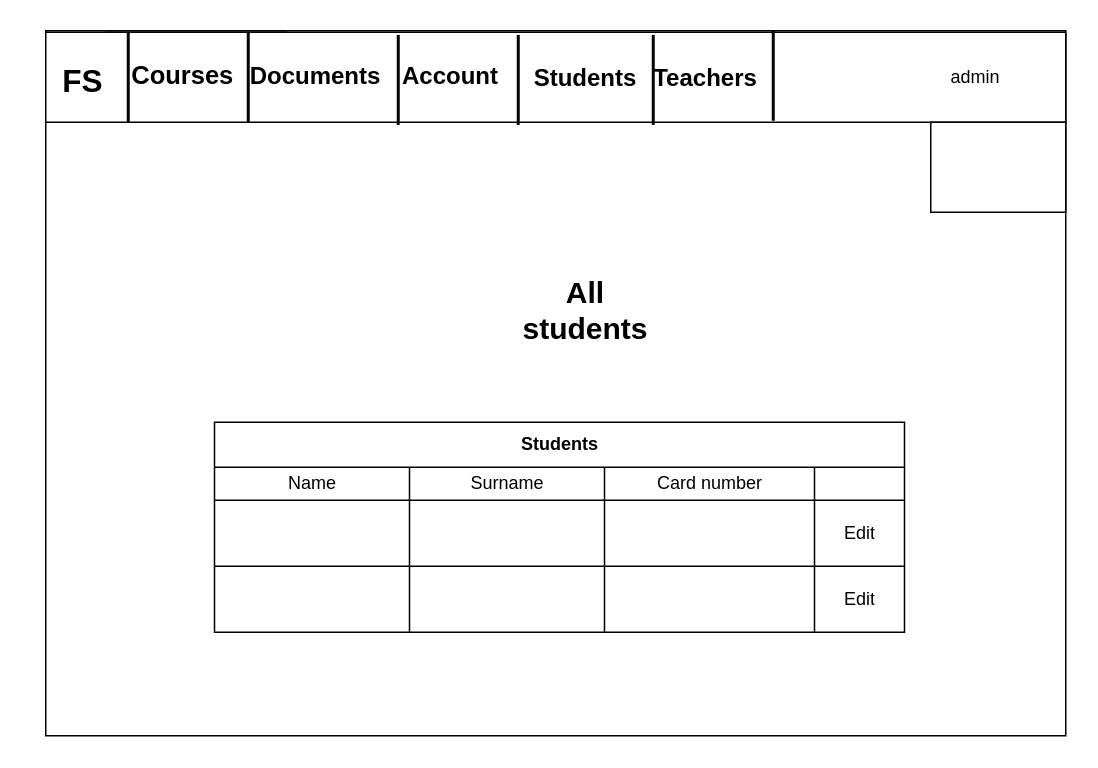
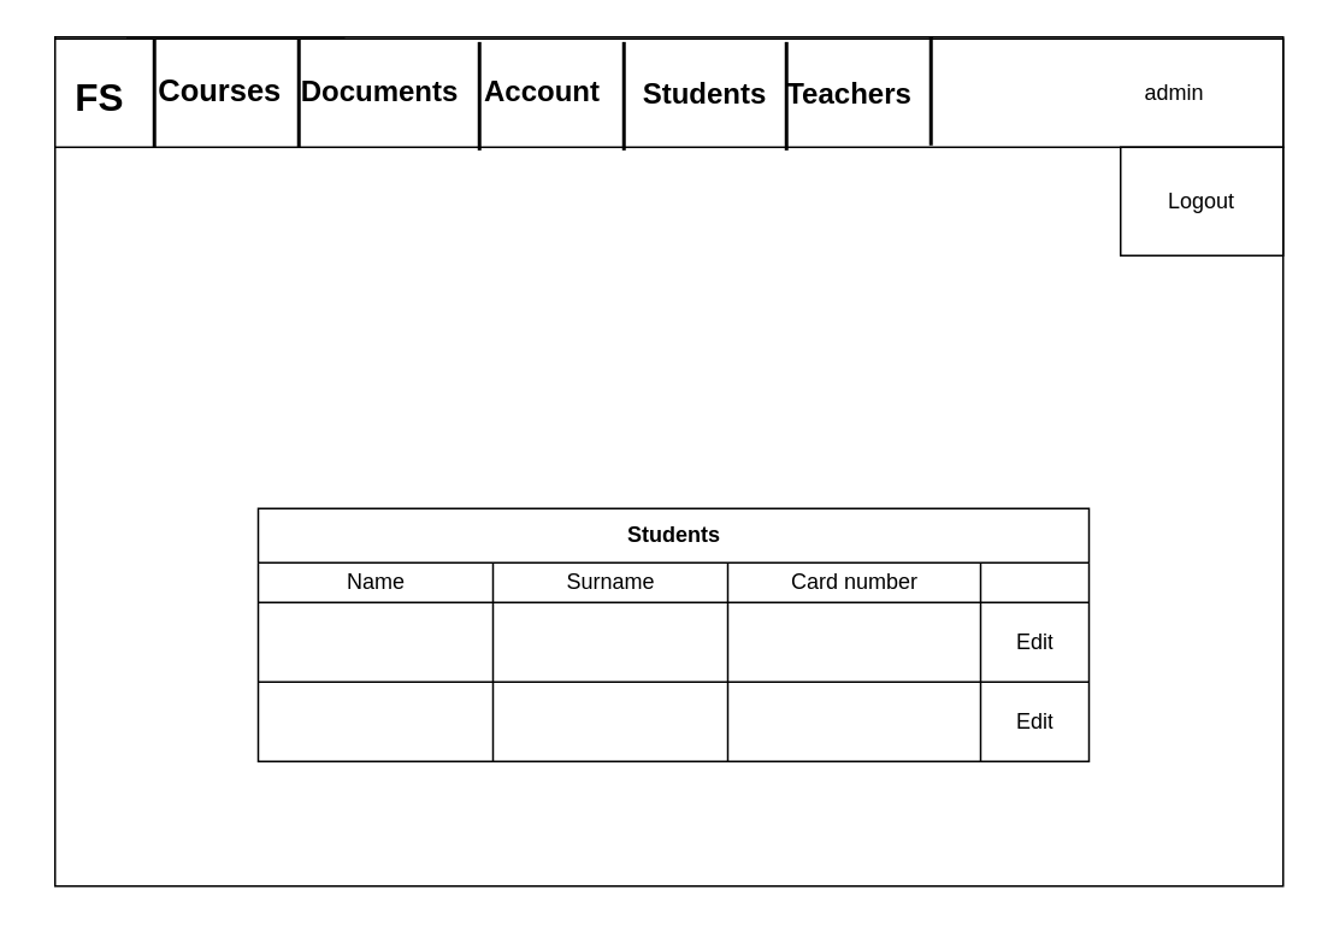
  <mxCell id="0" />
  <mxCell id="1" parent="0" />
  <mxCell id="2" value="" style="rounded=0;whiteSpace=wrap;html=1;" parent="1" vertex="1"><mxGeometry y="20" width="680" height="470" as="geometry" x="30" /></mxCell>
  <mxCell id="3" value="" style="rounded=0;whiteSpace=wrap;html=1;" parent="1" vertex="1"><mxGeometry x="70" width="120" height="60" as="geometry" y="21" /></mxCell>
  <mxCell id="4" value="" style="rounded=0;whiteSpace=wrap;html=1;" parent="1" vertex="1"><mxGeometry width="680" height="60" as="geometry" x="30" y="21" /></mxCell>
  <mxCell id="5" value="admin" style="text;html=1;strokeColor=none;fillColor=none;align=center;verticalAlign=middle;whiteSpace=wrap;rounded=0;" parent="1" vertex="1"><mxGeometry x="630" y="41" width="40" height="20" as="geometry" /></mxCell>
  <mxCell id="6" value="&lt;b&gt;&lt;font style=&quot;font-size: 17px&quot;&gt;Courses&lt;/font&gt;&lt;/b&gt;" style="text;html=1;strokeColor=none;fillColor=none;align=center;verticalAlign=middle;whiteSpace=wrap;rounded=0;" parent="1" vertex="1"><mxGeometry x="100" y="40" width="42.5" height="21" as="geometry" /></mxCell>
  <mxCell id="7" value="&lt;b&gt;&lt;font style=&quot;font-size: 16px&quot;&gt;Documents&lt;/font&gt;&lt;/b&gt;" style="text;html=1;strokeColor=none;fillColor=none;align=center;verticalAlign=middle;whiteSpace=wrap;rounded=0;" parent="1" vertex="1"><mxGeometry x="190" y="40" width="40" height="20" as="geometry" /></mxCell>
  <mxCell id="8" value="&lt;b style=&quot;font-size: 16px&quot;&gt;Account&lt;/b&gt;" style="text;html=1;strokeColor=none;fillColor=none;align=center;verticalAlign=middle;whiteSpace=wrap;rounded=0;" parent="1" vertex="1"><mxGeometry x="280" y="40" width="40" height="20" as="geometry" /></mxCell>
  <mxCell id="9" value="" style="verticalLabelPosition=bottom;verticalAlign=top;html=1;shape=mxgraph.basic.rect;fillColor2=none;strokeWidth=1;size=20;indent=5;" parent="1" vertex="1"><mxGeometry x="620" y="81" width="90" height="60" as="geometry" /></mxCell>
  <mxCell id="10" value="&lt;b&gt;&lt;font style=&quot;font-size: 21px&quot;&gt;FS&lt;/font&gt;&lt;/b&gt;" style="text;html=1;strokeColor=none;fillColor=none;align=center;verticalAlign=middle;whiteSpace=wrap;rounded=0;" parent="1" vertex="1"><mxGeometry x="20" y="43" width="70" height="19.5" as="geometry" /></mxCell>
  <mxCell id="11" style="edgeStyle=orthogonalEdgeStyle;rounded=0;orthogonalLoop=1;jettySize=auto;html=1;exitX=0.5;exitY=1;exitDx=0;exitDy=0;" parent="1" edge="1"><mxGeometry relative="1" as="geometry"><mxPoint x="350" y="101" as="sourcePoint" /><mxPoint x="350" y="101" as="targetPoint" /></mxGeometry></mxCell>
+ <mxCell id="12" value="Logout" style="text;html=1;strokeColor=none;fillColor=none;align=center;verticalAlign=middle;whiteSpace=wrap;rounded=0;" parent="1" vertex="1"><mxGeometry x="645" y="101" width="40" height="20" as="geometry" /></mxCell>
  <mxCell id="13" value="&lt;b style=&quot;font-size: 16px&quot;&gt;Students&lt;/b&gt;" style="text;html=1;strokeColor=none;fillColor=none;align=center;verticalAlign=middle;whiteSpace=wrap;rounded=0;" parent="1" vertex="1"><mxGeometry x="360" y="40.5" width="60" height="20" as="geometry" /></mxCell>
  <mxCell id="14" value="&lt;b style=&quot;font-size: 16px&quot;&gt;Teachers&lt;/b&gt;" style="text;html=1;strokeColor=none;fillColor=none;align=center;verticalAlign=middle;whiteSpace=wrap;rounded=0;" parent="1" vertex="1"><mxGeometry x="440" y="41" width="60" height="20" as="geometry" /></mxCell>
  <mxCell id="15" value="" style="line;strokeWidth=2;direction=south;html=1;" vertex="1" parent="1"><mxGeometry x="80" width="10" height="60" as="geometry" y="21" /></mxCell>
  <mxCell id="16" value="" style="line;strokeWidth=2;direction=south;html=1;" vertex="1" parent="1"><mxGeometry x="160" width="10" height="60" as="geometry" y="21" /></mxCell>
  <mxCell id="17" value="" style="line;strokeWidth=2;direction=south;html=1;" vertex="1" parent="1"><mxGeometry x="260" y="22.75" width="10" height="60" as="geometry" /></mxCell>
  <mxCell id="18" value="" style="line;strokeWidth=2;direction=south;html=1;" vertex="1" parent="1"><mxGeometry x="340" y="22.75" width="10" height="60" as="geometry" /></mxCell>
  <mxCell id="19" value="" style="line;strokeWidth=2;direction=south;html=1;" vertex="1" parent="1"><mxGeometry x="430" y="22.75" width="10" height="60" as="geometry" /></mxCell>
  <mxCell id="20" value="" style="line;strokeWidth=2;direction=south;html=1;" vertex="1" parent="1"><mxGeometry x="510" y="20" width="10" height="60" as="geometry" /></mxCell>
  <mxCell id="21" value="Students" style="shape=table;html=1;whiteSpace=wrap;startSize=30;container=1;collapsible=0;childLayout=tableLayout;fontStyle=1;align=center;direction=east;" vertex="1" parent="1"><mxGeometry x="142.5" y="281" width="460" height="140" as="geometry" /></mxCell>
  <mxCell id="22" value="" style="shape=partialRectangle;html=1;whiteSpace=wrap;collapsible=0;dropTarget=0;pointerEvents=0;fillColor=none;top=0;left=0;bottom=0;right=0;points=[[0,0.5],[1,0.5]];portConstraint=eastwest;" vertex="1" parent="21"><mxGeometry y="30" width="460" height="22" as="geometry" /></mxCell>
  <mxCell id="23" value="Name" style="shape=partialRectangle;html=1;whiteSpace=wrap;connectable=0;fillColor=none;top=0;left=0;bottom=0;right=0;overflow=hidden;" vertex="1" parent="22"><mxGeometry width="130" height="22" as="geometry" /></mxCell>
  <mxCell id="24" value="Surname" style="shape=partialRectangle;html=1;whiteSpace=wrap;connectable=0;fillColor=none;top=0;left=0;bottom=0;right=0;overflow=hidden;" vertex="1" parent="22"><mxGeometry x="130" width="130" height="22" as="geometry" /></mxCell>
  <mxCell id="25" value="Card number" style="shape=partialRectangle;html=1;whiteSpace=wrap;connectable=0;fillColor=none;top=0;left=0;bottom=0;right=0;overflow=hidden;" vertex="1" parent="22"><mxGeometry x="260" width="140" height="22" as="geometry" /></mxCell>
  <mxCell id="26" style="shape=partialRectangle;html=1;whiteSpace=wrap;connectable=0;fillColor=none;top=0;left=0;bottom=0;right=0;overflow=hidden;" vertex="1" parent="22"><mxGeometry x="400" width="60" height="22" as="geometry" /></mxCell>
  <mxCell id="27" value="" style="shape=partialRectangle;html=1;whiteSpace=wrap;collapsible=0;dropTarget=0;pointerEvents=0;fillColor=none;top=0;left=0;bottom=0;right=0;points=[[0,0.5],[1,0.5]];portConstraint=eastwest;" vertex="1" parent="21"><mxGeometry y="52" width="460" height="44" as="geometry" /></mxCell>
  <mxCell id="28" value="" style="shape=partialRectangle;html=1;whiteSpace=wrap;connectable=0;fillColor=none;top=0;left=0;bottom=0;right=0;overflow=hidden;" vertex="1" parent="27"><mxGeometry width="130" height="44" as="geometry" /></mxCell>
  <mxCell id="29" value="" style="shape=partialRectangle;html=1;whiteSpace=wrap;connectable=0;fillColor=none;top=0;left=0;bottom=0;right=0;overflow=hidden;" vertex="1" parent="27"><mxGeometry x="130" width="130" height="44" as="geometry" /></mxCell>
  <mxCell id="30" value="" style="shape=partialRectangle;html=1;whiteSpace=wrap;connectable=0;fillColor=none;top=0;left=0;bottom=0;right=0;overflow=hidden;" vertex="1" parent="27"><mxGeometry x="260" width="140" height="44" as="geometry" /></mxCell>
  <mxCell id="31" value="Edit" style="shape=partialRectangle;html=1;whiteSpace=wrap;connectable=0;fillColor=none;top=0;left=0;bottom=0;right=0;overflow=hidden;" vertex="1" parent="27"><mxGeometry x="400" width="60" height="44" as="geometry" /></mxCell>
  <mxCell id="32" value="" style="shape=partialRectangle;html=1;whiteSpace=wrap;collapsible=0;dropTarget=0;pointerEvents=0;fillColor=none;top=0;left=0;bottom=0;right=0;points=[[0,0.5],[1,0.5]];portConstraint=eastwest;" vertex="1" parent="21"><mxGeometry y="96" width="460" height="44" as="geometry" /></mxCell>
  <mxCell id="33" value="" style="shape=partialRectangle;html=1;whiteSpace=wrap;connectable=0;fillColor=none;top=0;left=0;bottom=0;right=0;overflow=hidden;" vertex="1" parent="32"><mxGeometry width="130" height="44" as="geometry" /></mxCell>
  <mxCell id="34" value="" style="shape=partialRectangle;html=1;whiteSpace=wrap;connectable=0;fillColor=none;top=0;left=0;bottom=0;right=0;overflow=hidden;" vertex="1" parent="32"><mxGeometry x="130" width="130" height="44" as="geometry" /></mxCell>
  <mxCell id="35" value="" style="shape=partialRectangle;html=1;whiteSpace=wrap;connectable=0;fillColor=none;top=0;left=0;bottom=0;right=0;overflow=hidden;" vertex="1" parent="32"><mxGeometry x="260" width="140" height="44" as="geometry" /></mxCell>
  <mxCell id="36" value="Edit" style="shape=partialRectangle;html=1;whiteSpace=wrap;connectable=0;fillColor=none;top=0;left=0;bottom=0;right=0;overflow=hidden;" vertex="1" parent="32"><mxGeometry x="400" width="60" height="44" as="geometry" /></mxCell>
- <mxCell id="37" value="&lt;font style=&quot;font-size: 20px&quot;&gt;&lt;b&gt;All students&lt;/b&gt;&lt;/font&gt;" style="text;html=1;strokeColor=none;fillColor=none;align=center;verticalAlign=middle;whiteSpace=wrap;rounded=0;" vertex="1" parent="1"><mxGeometry x="345" y="171" width="90" height="70" as="geometry" /></mxCell>
